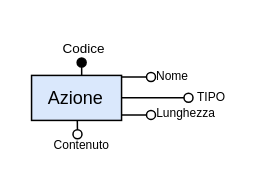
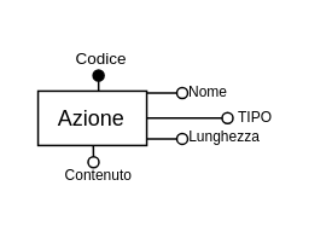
  <mxCell id="0" />
  <mxCell id="1" parent="0" />
  <mxCell id="2" style="edgeStyle=orthogonalEdgeStyle;rounded=0;orthogonalLoop=1;jettySize=auto;html=1;exitX=1;exitY=0.5;exitDx=0;exitDy=0;endArrow=oval;endFill=0;" edge="1" parent="1"><mxGeometry relative="1" as="geometry"><mxPoint x="100" y="51" as="targetPoint" /><mxPoint x="80.37" y="50.78" as="sourcePoint" /></mxGeometry></mxCell>
  <mxCell id="3" value="&lt;font style=&quot;font-size: 9px;&quot;&gt;Codice&lt;/font&gt;" style="text;html=1;align=center;verticalAlign=middle;whiteSpace=wrap;rounded=0;" vertex="1" parent="1"><mxGeometry x="34.14" y="20.62" width="42.67" height="20.03" as="geometry" /></mxCell>
  <mxCell id="4" style="edgeStyle=orthogonalEdgeStyle;rounded=0;orthogonalLoop=1;jettySize=auto;html=1;exitX=0.75;exitY=0;exitDx=0;exitDy=0;endArrow=oval;endFill=1;" edge="1" parent="1"><mxGeometry relative="1" as="geometry"><mxPoint x="55.76" y="57.21" as="sourcePoint" /><mxPoint x="53.76" y="41.21" as="targetPoint" /></mxGeometry></mxCell>
  <mxCell id="5" style="edgeStyle=orthogonalEdgeStyle;rounded=0;orthogonalLoop=1;jettySize=auto;html=1;exitX=1.002;exitY=0.878;exitDx=0;exitDy=0;endArrow=oval;endFill=0;exitPerimeter=0;" edge="1" parent="1" source="10"><mxGeometry relative="1" as="geometry"><mxPoint x="78.666" y="71.143" as="sourcePoint" /><mxPoint x="100" y="76" as="targetPoint" /></mxGeometry></mxCell>
  <mxCell id="6" value="&lt;font style=&quot;font-size: 8px;&quot;&gt;Lunghezza&lt;/font&gt;" style="text;html=1;align=center;verticalAlign=middle;whiteSpace=wrap;rounded=1;strokeColor=none;" vertex="1" parent="1"><mxGeometry x="103.5" y="61.94" width="39" height="24" as="geometry" /></mxCell>
  <mxCell id="7" value="&lt;span style=&quot;font-size: 8px;&quot;&gt;Nome&lt;/span&gt;" style="text;html=1;align=center;verticalAlign=middle;whiteSpace=wrap;rounded=1;strokeColor=none;" vertex="1" parent="1"><mxGeometry x="95.38" y="37.34" width="39" height="24" as="geometry" /></mxCell>
  <mxCell id="8" value="&lt;span style=&quot;font-size: 8px;&quot;&gt;Contenuto&lt;/span&gt;" style="text;html=1;align=center;verticalAlign=middle;whiteSpace=wrap;rounded=1;strokeColor=none;" vertex="1" parent="1"><mxGeometry x="34.14" y="85.26" width="40" height="20" as="geometry" /></mxCell>
  <mxCell id="9" style="edgeStyle=orthogonalEdgeStyle;rounded=0;orthogonalLoop=1;jettySize=auto;html=1;exitX=0.75;exitY=1;exitDx=0;exitDy=0;entryX=0.578;entryY=0.124;entryDx=0;entryDy=0;entryPerimeter=0;endArrow=oval;endFill=0;" edge="1" parent="1"><mxGeometry relative="1" as="geometry"><mxPoint x="50.87" y="78.54" as="sourcePoint" /><mxPoint x="50.99" y="89.009" as="targetPoint" /></mxGeometry></mxCell>
- <mxCell id="10" value="Azione" style="whiteSpace=wrap;html=1;align=center;fillColor=#dae8fc;" vertex="1" parent="1"><mxGeometry x="20.37" y="49.78" width="60" height="30" as="geometry" /></mxCell>
+ <mxCell id="10" value="Azione" style="whiteSpace=wrap;html=1;align=center;" vertex="1" parent="1"><mxGeometry x="20.37" y="49.78" width="60" height="30" as="geometry" /></mxCell>
  <mxCell id="11" style="edgeStyle=orthogonalEdgeStyle;rounded=0;orthogonalLoop=1;jettySize=auto;html=1;exitX=1.002;exitY=0.878;exitDx=0;exitDy=0;endArrow=oval;endFill=0;exitPerimeter=0;" edge="1" parent="1"><mxGeometry relative="1" as="geometry"><mxPoint x="80.37" y="64.71" as="sourcePoint" /><mxPoint x="125" y="64.71" as="targetPoint" /></mxGeometry></mxCell>
  <mxCell id="12" value="&lt;span style=&quot;font-size: 8px;&quot;&gt;TIPO&lt;/span&gt;" style="text;html=1;align=center;verticalAlign=middle;whiteSpace=wrap;rounded=1;strokeColor=none;" vertex="1" parent="1"><mxGeometry x="121.25" y="51" width="39" height="24" as="geometry" /></mxCell>
